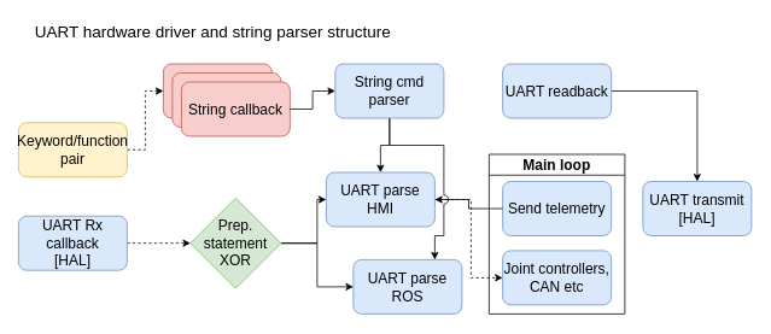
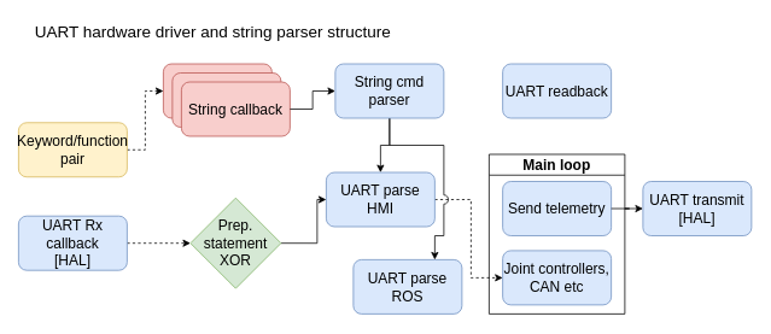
  <mxCell id="0" />
  <mxCell id="1" parent="0" />
  <mxCell id="2" value="&lt;span style=&quot;font-size: 18px;&quot;&gt;UART hardware driver and string parser structure&lt;/span&gt;" style="text;html=1;align=center;verticalAlign=middle;whiteSpace=wrap;rounded=0;" vertex="1" parent="1"><mxGeometry x="30" y="20" width="410" height="30" as="geometry" /></mxCell>
  <mxCell id="3" value="&lt;font style=&quot;font-size: 16px;&quot;&gt;Main loop&lt;/font&gt;" style="swimlane;whiteSpace=wrap;html=1;" vertex="1" parent="1"><mxGeometry x="540" y="170" width="150" height="176.5" as="geometry" /></mxCell>
  <mxCell id="4" value="Send telemetry" style="rounded=1;whiteSpace=wrap;html=1;fillColor=#dae8fc;strokeColor=#6c8ebf;fontSize=16;" vertex="1" parent="3"><mxGeometry x="15" y="30" width="120" height="60" as="geometry" /></mxCell>
  <mxCell id="5" value="Joint controllers, CAN etc" style="rounded=1;whiteSpace=wrap;html=1;fillColor=#dae8fc;strokeColor=#6c8ebf;fontSize=16;" vertex="1" parent="3"><mxGeometry x="15" y="106.5" width="120" height="60" as="geometry" /></mxCell>
  <mxCell id="6" style="edgeStyle=orthogonalEdgeStyle;rounded=0;orthogonalLoop=1;jettySize=auto;html=1;exitX=1;exitY=0.5;exitDx=0;exitDy=0;entryX=0;entryY=0.5;entryDx=0;entryDy=0;dashed=1;" edge="1" parent="1" source="7" target="5"><mxGeometry relative="1" as="geometry"><Array as="points"><mxPoint x="520" y="220" /><mxPoint x="520" y="307" /></Array></mxGeometry></mxCell>
  <mxCell id="7" value="UART parse HMI" style="rounded=1;whiteSpace=wrap;html=1;fillColor=#dae8fc;strokeColor=#6c8ebf;fontSize=16;" vertex="1" parent="1"><mxGeometry x="360" y="190" width="120" height="60" as="geometry" /></mxCell>
  <mxCell id="8" value="UART parse ROS" style="rounded=1;whiteSpace=wrap;html=1;fillColor=#dae8fc;strokeColor=#6c8ebf;fontSize=16;" vertex="1" parent="1"><mxGeometry x="390" y="286.5" width="120" height="60" as="geometry" /></mxCell>
  <mxCell id="9" style="edgeStyle=orthogonalEdgeStyle;rounded=0;orthogonalLoop=1;jettySize=auto;html=1;exitX=1;exitY=0.5;exitDx=0;exitDy=0;dashed=1;" edge="1" parent="1" source="10" target="13"><mxGeometry relative="1" as="geometry" /></mxCell>
  <mxCell id="10" value="UART Rx callback&lt;div&gt;[HAL]&lt;/div&gt;" style="rounded=1;whiteSpace=wrap;html=1;fillColor=#dae8fc;strokeColor=#6c8ebf;fontSize=16;" vertex="1" parent="1"><mxGeometry x="20" y="238.25" width="120" height="60" as="geometry" /></mxCell>
  <mxCell id="11" style="edgeStyle=orthogonalEdgeStyle;rounded=0;orthogonalLoop=1;jettySize=auto;html=1;exitX=1;exitY=0.5;exitDx=0;exitDy=0;entryX=0;entryY=0.5;entryDx=0;entryDy=0;" edge="1" parent="1" source="13" target="7"><mxGeometry relative="1" as="geometry"><Array as="points"><mxPoint x="350" y="268" /><mxPoint x="350" y="220" /></Array></mxGeometry></mxCell>
- <mxCell id="12" style="edgeStyle=orthogonalEdgeStyle;rounded=0;orthogonalLoop=1;jettySize=auto;html=1;entryX=0;entryY=0.5;entryDx=0;entryDy=0;" edge="1" parent="1" source="13" target="8"><mxGeometry relative="1" as="geometry" /></mxCell>
  <mxCell id="13" value="Prep. statement&lt;div&gt;XOR&lt;/div&gt;" style="rhombus;whiteSpace=wrap;html=1;fillColor=#d5e8d4;strokeColor=#82b366;fontSize=16;" vertex="1" parent="1"><mxGeometry x="210" y="218.25" width="100" height="100" as="geometry" /></mxCell>
  <mxCell id="14" value="UART transmit&lt;div&gt;[HAL]&lt;/div&gt;" style="rounded=1;whiteSpace=wrap;html=1;fillColor=#dae8fc;strokeColor=#6c8ebf;fontSize=16;" vertex="1" parent="1"><mxGeometry x="710" y="200" width="120" height="60" as="geometry" /></mxCell>
- <mxCell id="15" value="" style="edgeStyle=orthogonalEdgeStyle;rounded=0;orthogonalLoop=1;jettySize=auto;html=1;" edge="1" parent="1" source="4" target="7"><mxGeometry relative="1" as="geometry" /></mxCell>
- <mxCell id="16" style="edgeStyle=orthogonalEdgeStyle;rounded=0;orthogonalLoop=1;jettySize=auto;html=1;exitX=1;exitY=0.5;exitDx=0;exitDy=0;" edge="1" parent="1" source="17" target="14"><mxGeometry relative="1" as="geometry" /></mxCell>
+ <mxCell id="15" value="" style="edgeStyle=orthogonalEdgeStyle;rounded=0;orthogonalLoop=1;jettySize=auto;html=1;" edge="1" parent="1" source="4" target="14"><mxGeometry relative="1" as="geometry" /></mxCell>
  <mxCell id="17" value="UART readback" style="rounded=1;whiteSpace=wrap;html=1;fillColor=#dae8fc;strokeColor=#6c8ebf;fontSize=16;" vertex="1" parent="1"><mxGeometry x="555" y="70" width="120" height="60" as="geometry" /></mxCell>
  <mxCell id="18" style="edgeStyle=orthogonalEdgeStyle;rounded=0;orthogonalLoop=1;jettySize=auto;html=1;exitX=0.5;exitY=1;exitDx=0;exitDy=0;entryX=0.5;entryY=0;entryDx=0;entryDy=0;" edge="1" parent="1" source="20" target="7"><mxGeometry relative="1" as="geometry" /></mxCell>
  <mxCell id="19" style="edgeStyle=orthogonalEdgeStyle;rounded=0;orthogonalLoop=1;jettySize=auto;html=1;exitX=0.5;exitY=1;exitDx=0;exitDy=0;entryX=0.75;entryY=0;entryDx=0;entryDy=0;jumpStyle=arc;jumpSize=10;" edge="1" parent="1"><mxGeometry relative="1" as="geometry"><mxPoint x="429.99" y="130" as="sourcePoint" /><mxPoint x="479.99" y="286.5" as="targetPoint" /><Array as="points"><mxPoint x="430" y="160" /><mxPoint x="490" y="160" /><mxPoint x="490" y="260" /><mxPoint x="480" y="260" /></Array></mxGeometry></mxCell>
  <mxCell id="20" value="String cmd parser" style="rounded=1;whiteSpace=wrap;html=1;fillColor=#dae8fc;strokeColor=#6c8ebf;fontSize=16;" vertex="1" parent="1"><mxGeometry x="370" y="70" width="120" height="60" as="geometry" /></mxCell>
  <mxCell id="21" value="" style="group" vertex="1" connectable="0" parent="1"><mxGeometry x="180" y="70" width="140" height="80" as="geometry" /></mxCell>
  <mxCell id="22" value="" style="rounded=1;whiteSpace=wrap;html=1;fillColor=#f8cecc;strokeColor=#b85450;fontSize=16;" vertex="1" parent="21"><mxGeometry width="120" height="60" as="geometry" /></mxCell>
  <mxCell id="23" value="" style="rounded=1;whiteSpace=wrap;html=1;fillColor=#f8cecc;strokeColor=#b85450;fontSize=16;" vertex="1" parent="21"><mxGeometry x="10" y="10" width="120" height="60" as="geometry" /></mxCell>
  <mxCell id="24" value="String callback" style="rounded=1;whiteSpace=wrap;html=1;fillColor=#f8cecc;strokeColor=#b85450;fontSize=16;" vertex="1" parent="21"><mxGeometry x="20" y="20" width="120" height="60" as="geometry" /></mxCell>
  <mxCell id="25" style="edgeStyle=orthogonalEdgeStyle;rounded=0;orthogonalLoop=1;jettySize=auto;html=1;exitX=1;exitY=0.5;exitDx=0;exitDy=0;entryX=0;entryY=0.5;entryDx=0;entryDy=0;dashed=1;" edge="1" parent="1" source="26" target="22"><mxGeometry relative="1" as="geometry" /></mxCell>
  <mxCell id="26" value="Keyword/function pair" style="rounded=1;whiteSpace=wrap;html=1;fillColor=#fff2cc;strokeColor=#d6b656;fontSize=16;" vertex="1" parent="1"><mxGeometry x="20" y="135" width="120" height="60" as="geometry" /></mxCell>
  <mxCell id="27" style="edgeStyle=orthogonalEdgeStyle;rounded=0;orthogonalLoop=1;jettySize=auto;html=1;exitX=1;exitY=0.5;exitDx=0;exitDy=0;" edge="1" parent="1" source="24" target="20"><mxGeometry relative="1" as="geometry" /></mxCell>
